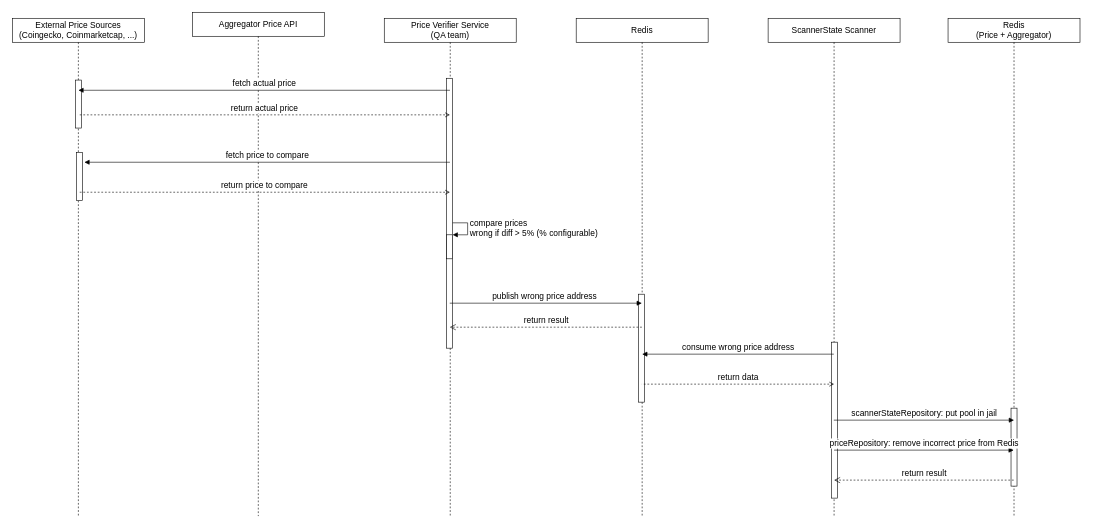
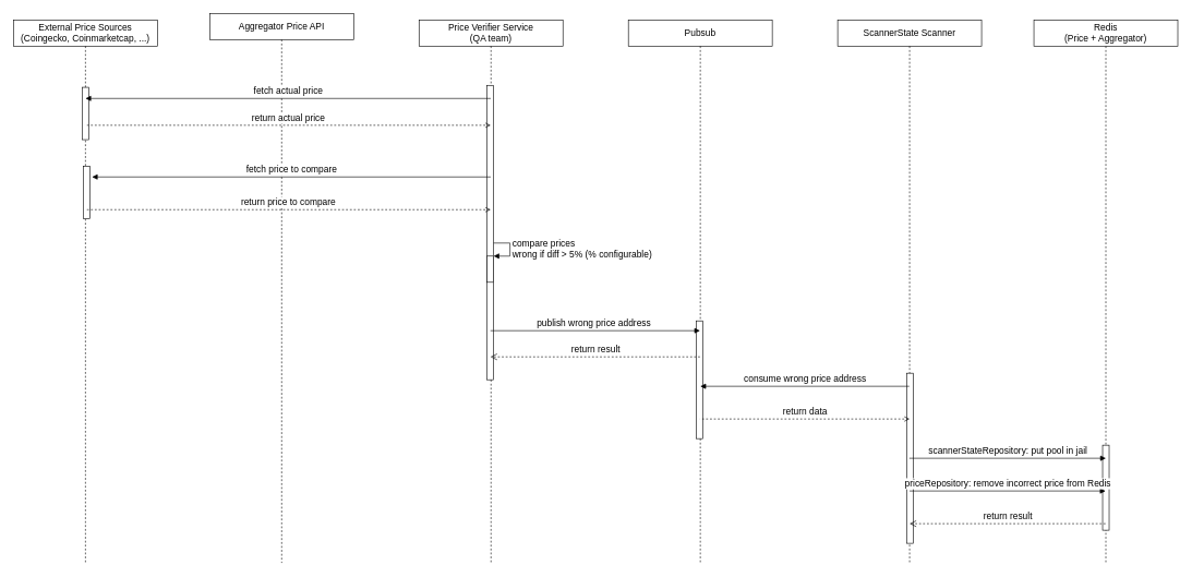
  <mxCell id="0" />
  <mxCell id="1" parent="0" />
  <mxCell id="2" value="External Price Sources&lt;br style=&quot;font-size: 14px;&quot;&gt;(Coingecko, Coinmarketcap, ...)" style="shape=umlLifeline;perimeter=lifelinePerimeter;whiteSpace=wrap;html=1;container=1;collapsible=0;recursiveResize=0;outlineConnect=0;fontSize=14;" vertex="1" parent="1"><mxGeometry x="20" y="30" width="220" height="830" as="geometry" /></mxCell>
  <mxCell id="3" value="" style="html=1;points=[];perimeter=orthogonalPerimeter;fontSize=14;" vertex="1" parent="2"><mxGeometry x="105" y="103" width="10" height="80" as="geometry" /></mxCell>
  <mxCell id="4" value="" style="html=1;points=[];perimeter=orthogonalPerimeter;fontSize=14;" vertex="1" parent="2"><mxGeometry x="107" y="224" width="10" height="80" as="geometry" /></mxCell>
  <mxCell id="5" value="Aggregator Price API" style="shape=umlLifeline;perimeter=lifelinePerimeter;whiteSpace=wrap;html=1;container=1;collapsible=0;recursiveResize=0;outlineConnect=0;fontSize=14;" vertex="1" parent="1"><mxGeometry x="320" y="20" width="220" height="840" as="geometry" /></mxCell>
  <mxCell id="6" value="Price Verifier Service&lt;br style=&quot;font-size: 14px;&quot;&gt;(QA team)" style="shape=umlLifeline;perimeter=lifelinePerimeter;whiteSpace=wrap;html=1;container=1;collapsible=0;recursiveResize=0;outlineConnect=0;fontSize=14;" vertex="1" parent="1"><mxGeometry x="640" y="30" width="220" height="830" as="geometry" /></mxCell>
  <mxCell id="7" value="compare prices&lt;br style=&quot;font-size: 14px;&quot;&gt;wrong if diff &amp;gt; 5% (% configurable)" style="edgeStyle=orthogonalEdgeStyle;html=1;align=left;spacingLeft=2;endArrow=block;rounded=0;entryX=1;entryY=0;fontSize=14;" edge="1" target="9" parent="6"><mxGeometry relative="1" as="geometry"><mxPoint x="109" y="341" as="sourcePoint" /><Array as="points"><mxPoint x="139" y="341" /></Array></mxGeometry></mxCell>
  <mxCell id="8" value="" style="html=1;points=[];perimeter=orthogonalPerimeter;fontSize=14;" vertex="1" parent="6"><mxGeometry x="104" y="100" width="10" height="450" as="geometry" /></mxCell>
  <mxCell id="9" value="" style="html=1;points=[];perimeter=orthogonalPerimeter;fontSize=14;" vertex="1" parent="6"><mxGeometry x="104" y="361" width="10" height="40" as="geometry" /></mxCell>
- <mxCell id="10" value="Redis" style="shape=umlLifeline;perimeter=lifelinePerimeter;whiteSpace=wrap;html=1;container=1;collapsible=0;recursiveResize=0;outlineConnect=0;fontSize=14;" vertex="1" parent="1"><mxGeometry x="960" y="30" width="220" height="830" as="geometry" /></mxCell>
+ <mxCell id="10" value="Pubsub" style="shape=umlLifeline;perimeter=lifelinePerimeter;whiteSpace=wrap;html=1;container=1;collapsible=0;recursiveResize=0;outlineConnect=0;fontSize=14;" vertex="1" parent="1"><mxGeometry x="960" y="30" width="220" height="830" as="geometry" /></mxCell>
  <mxCell id="11" value="" style="html=1;points=[];perimeter=orthogonalPerimeter;fontSize=14;" vertex="1" parent="10"><mxGeometry x="104" y="460" width="10" height="180" as="geometry" /></mxCell>
  <mxCell id="12" value="ScannerState Scanner" style="shape=umlLifeline;perimeter=lifelinePerimeter;whiteSpace=wrap;html=1;container=1;collapsible=0;recursiveResize=0;outlineConnect=0;fontSize=14;" vertex="1" parent="1"><mxGeometry x="1280" y="30" width="220" height="830" as="geometry" /></mxCell>
  <mxCell id="13" value="" style="html=1;points=[];perimeter=orthogonalPerimeter;fontSize=14;" vertex="1" parent="12"><mxGeometry x="106" y="540" width="10" height="260" as="geometry" /></mxCell>
  <mxCell id="14" value="consume wrong price address" style="html=1;verticalAlign=bottom;endArrow=none;rounded=0;fontSize=14;endFill=0;startArrow=block;startFill=1;" edge="1" parent="12" target="12"><mxGeometry width="80" relative="1" as="geometry"><mxPoint x="-210.003" y="560" as="sourcePoint" /><mxPoint x="410.33" y="560" as="targetPoint" /></mxGeometry></mxCell>
  <mxCell id="15" value="return data" style="html=1;verticalAlign=bottom;endArrow=none;dashed=1;endSize=8;rounded=0;fontSize=14;startArrow=open;startFill=0;endFill=0;" edge="1" parent="12" target="10"><mxGeometry relative="1" as="geometry"><mxPoint x="110" y="610" as="sourcePoint" /><mxPoint x="-200.163" y="610" as="targetPoint" /></mxGeometry></mxCell>
  <mxCell id="16" value="Redis&lt;br style=&quot;font-size: 14px;&quot;&gt;(Price + Aggregator)" style="shape=umlLifeline;perimeter=lifelinePerimeter;whiteSpace=wrap;html=1;container=1;collapsible=0;recursiveResize=0;outlineConnect=0;fontSize=14;" vertex="1" parent="1"><mxGeometry x="1580" y="30" width="220" height="830" as="geometry" /></mxCell>
  <mxCell id="17" value="" style="html=1;points=[];perimeter=orthogonalPerimeter;fontSize=14;" vertex="1" parent="16"><mxGeometry x="105" y="650" width="10" height="130" as="geometry" /></mxCell>
  <mxCell id="18" value="scannerStateRepository: put pool in jail" style="html=1;verticalAlign=bottom;endArrow=block;rounded=0;fontSize=14;" edge="1" parent="16" source="12"><mxGeometry width="80" relative="1" as="geometry"><mxPoint x="-190.003" y="670" as="sourcePoint" /><mxPoint x="110" y="670" as="targetPoint" /></mxGeometry></mxCell>
  <mxCell id="19" value="priceRepository: remove incorrect price from Redis" style="html=1;verticalAlign=bottom;endArrow=block;rounded=0;fontSize=14;" edge="1" parent="16" target="16"><mxGeometry width="80" relative="1" as="geometry"><mxPoint x="-190" y="720" as="sourcePoint" /><mxPoint x="99" y="720" as="targetPoint" /></mxGeometry></mxCell>
  <mxCell id="20" value="fetch price to compare" style="html=1;verticalAlign=bottom;endArrow=none;rounded=0;fontSize=14;endFill=0;startArrow=block;startFill=1;" edge="1" parent="1"><mxGeometry width="80" relative="1" as="geometry"><mxPoint x="140" y="270" as="sourcePoint" /><mxPoint x="749.5" y="270" as="targetPoint" /></mxGeometry></mxCell>
  <mxCell id="21" value="fetch actual price" style="html=1;verticalAlign=bottom;endArrow=none;rounded=0;fontSize=14;endFill=0;startArrow=block;startFill=1;" edge="1" parent="1" target="6"><mxGeometry width="80" relative="1" as="geometry"><mxPoint x="130" y="150" as="sourcePoint" /><mxPoint x="725" y="150" as="targetPoint" /></mxGeometry></mxCell>
  <mxCell id="22" value="return actual price" style="html=1;verticalAlign=bottom;endArrow=none;dashed=1;endSize=8;rounded=0;fontSize=14;startArrow=open;startFill=0;endFill=0;" edge="1" parent="1"><mxGeometry relative="1" as="geometry"><mxPoint x="749.5" y="191" as="sourcePoint" /><mxPoint x="129.167" y="191" as="targetPoint" /></mxGeometry></mxCell>
  <mxCell id="23" value="return price to compare" style="html=1;verticalAlign=bottom;endArrow=none;dashed=1;endSize=8;rounded=0;fontSize=14;startArrow=open;startFill=0;endFill=0;" edge="1" parent="1" source="6"><mxGeometry relative="1" as="geometry"><mxPoint x="730.33" y="320" as="sourcePoint" /><mxPoint x="130" y="320" as="targetPoint" /></mxGeometry></mxCell>
  <mxCell id="24" value="publish wrong price address&amp;nbsp;" style="html=1;verticalAlign=bottom;endArrow=block;rounded=0;fontSize=14;" edge="1" parent="1"><mxGeometry width="80" relative="1" as="geometry"><mxPoint x="749.167" y="505" as="sourcePoint" /><mxPoint x="1069.5" y="505" as="targetPoint" /></mxGeometry></mxCell>
  <mxCell id="25" value="return result" style="html=1;verticalAlign=bottom;endArrow=open;dashed=1;endSize=8;rounded=0;fontSize=14;" edge="1" parent="1"><mxGeometry relative="1" as="geometry"><mxPoint x="1069.5" y="545" as="sourcePoint" /><mxPoint x="749.167" y="545" as="targetPoint" /></mxGeometry></mxCell>
  <mxCell id="26" value="return result" style="html=1;verticalAlign=bottom;endArrow=open;dashed=1;endSize=8;rounded=0;fontSize=14;" edge="1" parent="1" source="16"><mxGeometry relative="1" as="geometry"><mxPoint x="1650.33" y="800" as="sourcePoint" /><mxPoint x="1390" y="800" as="targetPoint" /></mxGeometry></mxCell>
